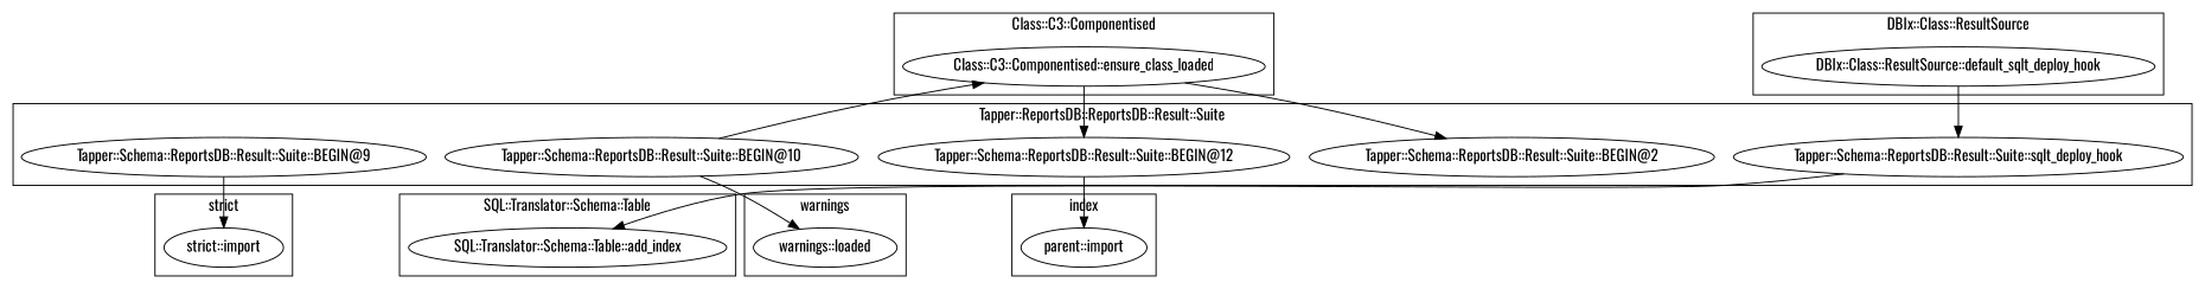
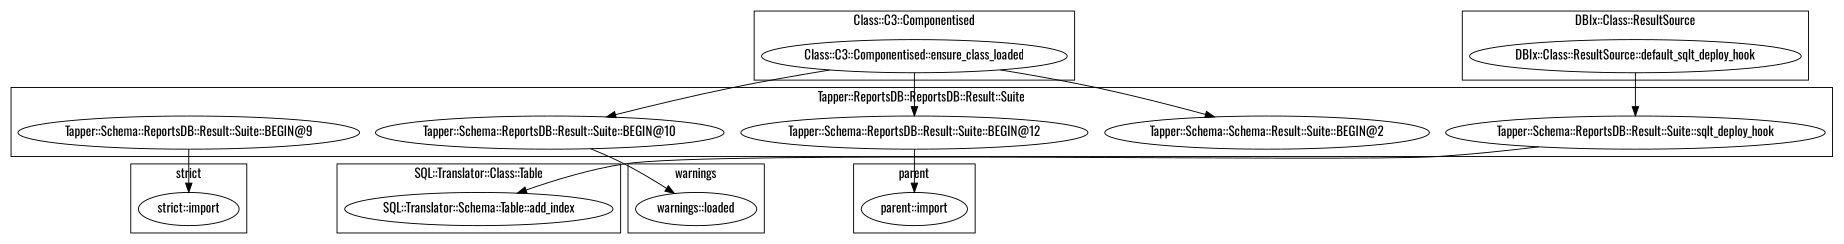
  digraph {
    fontname=Oswald
    node [fontname=Oswald]
    edge [fontname=Oswald]
    "Class::C3::Componentised::ensure_class_loaded"
    "parent::import"
    "DBIx::Class::ResultSource::default_sqlt_deploy_hook"
    n4 [label="warnings::loaded"]
    "Tapper::Schema::ReportsDB::Result::Suite::BEGIN@9"
    "Tapper::Schema::ReportsDB::Result::Suite::sqlt_deploy_hook"
-   "Tapper::Schema::ReportsDB::Result::Suite::BEGIN@2"
+   "Tapper::Schema::ReportsDB::Result::Suite::BEGIN@2" [label="Tapper::Schema::Schema::Result::Suite::BEGIN@2"]
    "Tapper::Schema::ReportsDB::Result::Suite::BEGIN@10"
    "Tapper::Schema::ReportsDB::Result::Suite::BEGIN@12"
    "strict::import"
    "SQL::Translator::Schema::Table::add_index"
    subgraph cluster_1 {
      label="Class::C3::Componentised"
      "Class::C3::Componentised::ensure_class_loaded"
    }
    subgraph cluster_2 {
-     label=index
+     label=parent
      "parent::import"
    }
    subgraph cluster_3 {
      label="DBIx::Class::ResultSource"
      "DBIx::Class::ResultSource::default_sqlt_deploy_hook"
    }
    subgraph cluster_4 {
      label=warnings
      n4
    }
    subgraph cluster_5 {
      label="Tapper::ReportsDB::ReportsDB::Result::Suite"
      "Tapper::Schema::ReportsDB::Result::Suite::BEGIN@9"
      "Tapper::Schema::ReportsDB::Result::Suite::sqlt_deploy_hook"
      "Tapper::Schema::ReportsDB::Result::Suite::BEGIN@2"
      "Tapper::Schema::ReportsDB::Result::Suite::BEGIN@10"
      "Tapper::Schema::ReportsDB::Result::Suite::BEGIN@12"
    }
    subgraph cluster_6 {
      label="strict"
      "strict::import"
    }
    subgraph cluster_7 {
-     label="SQL::Translator::Schema::Table"
+     label="SQL::Translator::Class::Table"
      "SQL::Translator::Schema::Table::add_index"
    }
    "Class::C3::Componentised::ensure_class_loaded" -> "Tapper::Schema::ReportsDB::Result::Suite::BEGIN@2"
-   "Tapper::Schema::ReportsDB::Result::Suite::BEGIN@10" -> "Class::C3::Componentised::ensure_class_loaded"
+   "Class::C3::Componentised::ensure_class_loaded" -> "Tapper::Schema::ReportsDB::Result::Suite::BEGIN@10"
    "Class::C3::Componentised::ensure_class_loaded" -> "Tapper::Schema::ReportsDB::Result::Suite::BEGIN@12"
    "DBIx::Class::ResultSource::default_sqlt_deploy_hook" -> "Tapper::Schema::ReportsDB::Result::Suite::sqlt_deploy_hook"
    "Tapper::Schema::ReportsDB::Result::Suite::BEGIN@9" -> "strict::import"
    "Tapper::Schema::ReportsDB::Result::Suite::sqlt_deploy_hook" -> "SQL::Translator::Schema::Table::add_index"
    "Tapper::Schema::ReportsDB::Result::Suite::BEGIN@10" -> n4
    "Tapper::Schema::ReportsDB::Result::Suite::BEGIN@12" -> "parent::import"
  }
